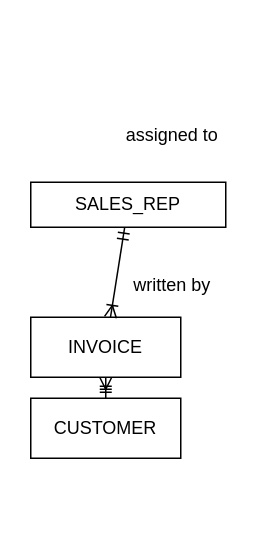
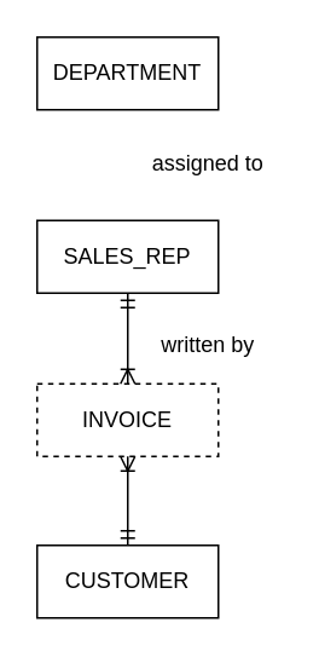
  <mxCell id="0" />
  <mxCell id="1" parent="0" />
- <mxCell id="2" value="SALES_REP" style="whiteSpace=wrap;html=1;align=center;" vertex="1" parent="1"><mxGeometry x="20" y="121" width="130" height="30" as="geometry" /></mxCell>
- <mxCell id="3" value="INVOICE" style="whiteSpace=wrap;html=1;align=center;" vertex="1" parent="1"><mxGeometry x="20" y="211" width="100" height="40" as="geometry" /></mxCell>
- <mxCell id="5" value="CUSTOMER" style="whiteSpace=wrap;html=1;align=center;" vertex="1" parent="1"><mxGeometry x="20" y="265" width="100" height="40" as="geometry" /></mxCell>
+ <mxCell id="2" value="SALES_REP" style="whiteSpace=wrap;html=1;align=center;" vertex="1" parent="1"><mxGeometry x="20" y="121" width="100" height="40" as="geometry" /></mxCell>
+ <mxCell id="3" value="INVOICE" style="whiteSpace=wrap;html=1;align=center;dashed=1;" vertex="1" parent="1"><mxGeometry x="20" y="211" width="100" height="40" as="geometry" /></mxCell>
+ <mxCell id="4" value="DEPARTMENT" style="whiteSpace=wrap;html=1;align=center;" vertex="1" parent="1"><mxGeometry x="20" y="20" width="100" height="40" as="geometry" /></mxCell>
+ <mxCell id="5" value="CUSTOMER" style="whiteSpace=wrap;html=1;align=center;" vertex="1" parent="1"><mxGeometry x="20" y="300" width="100" height="40" as="geometry" /></mxCell>
  <mxCell id="6" value="" style="edgeStyle=entityRelationEdgeStyle;fontSize=12;html=1;endArrow=ERoneToMany;startArrow=ERmandOne;noEdgeStyle=1;" edge="1" parent="1" source="2" target="3"><mxGeometry width="100" height="100" relative="1" as="geometry"><mxPoint x="64" y="210" as="sourcePoint" /><mxPoint x="164" y="110" as="targetPoint" /></mxGeometry></mxCell>
  <mxCell id="7" value="" style="edgeStyle=entityRelationEdgeStyle;fontSize=12;html=1;endArrow=ERoneToMany;startArrow=ERmandOne;noEdgeStyle=1;" edge="1" parent="1" source="5" target="3"><mxGeometry width="100" height="100" relative="1" as="geometry"><mxPoint x="84" y="210" as="sourcePoint" /><mxPoint x="124" y="170" as="targetPoint" /></mxGeometry></mxCell>
  <mxCell id="8" value="assigned to" style="text;html=1;align=center;verticalAlign=middle;resizable=0;points=[];autosize=1;" vertex="1" parent="1"><mxGeometry x="74" y="80" width="80" height="20" as="geometry" /></mxCell>
  <mxCell id="9" value="written by" style="text;html=1;align=center;verticalAlign=middle;resizable=0;points=[];autosize=1;" vertex="1" parent="1"><mxGeometry x="79" y="180" width="70" height="20" as="geometry" /></mxCell>
